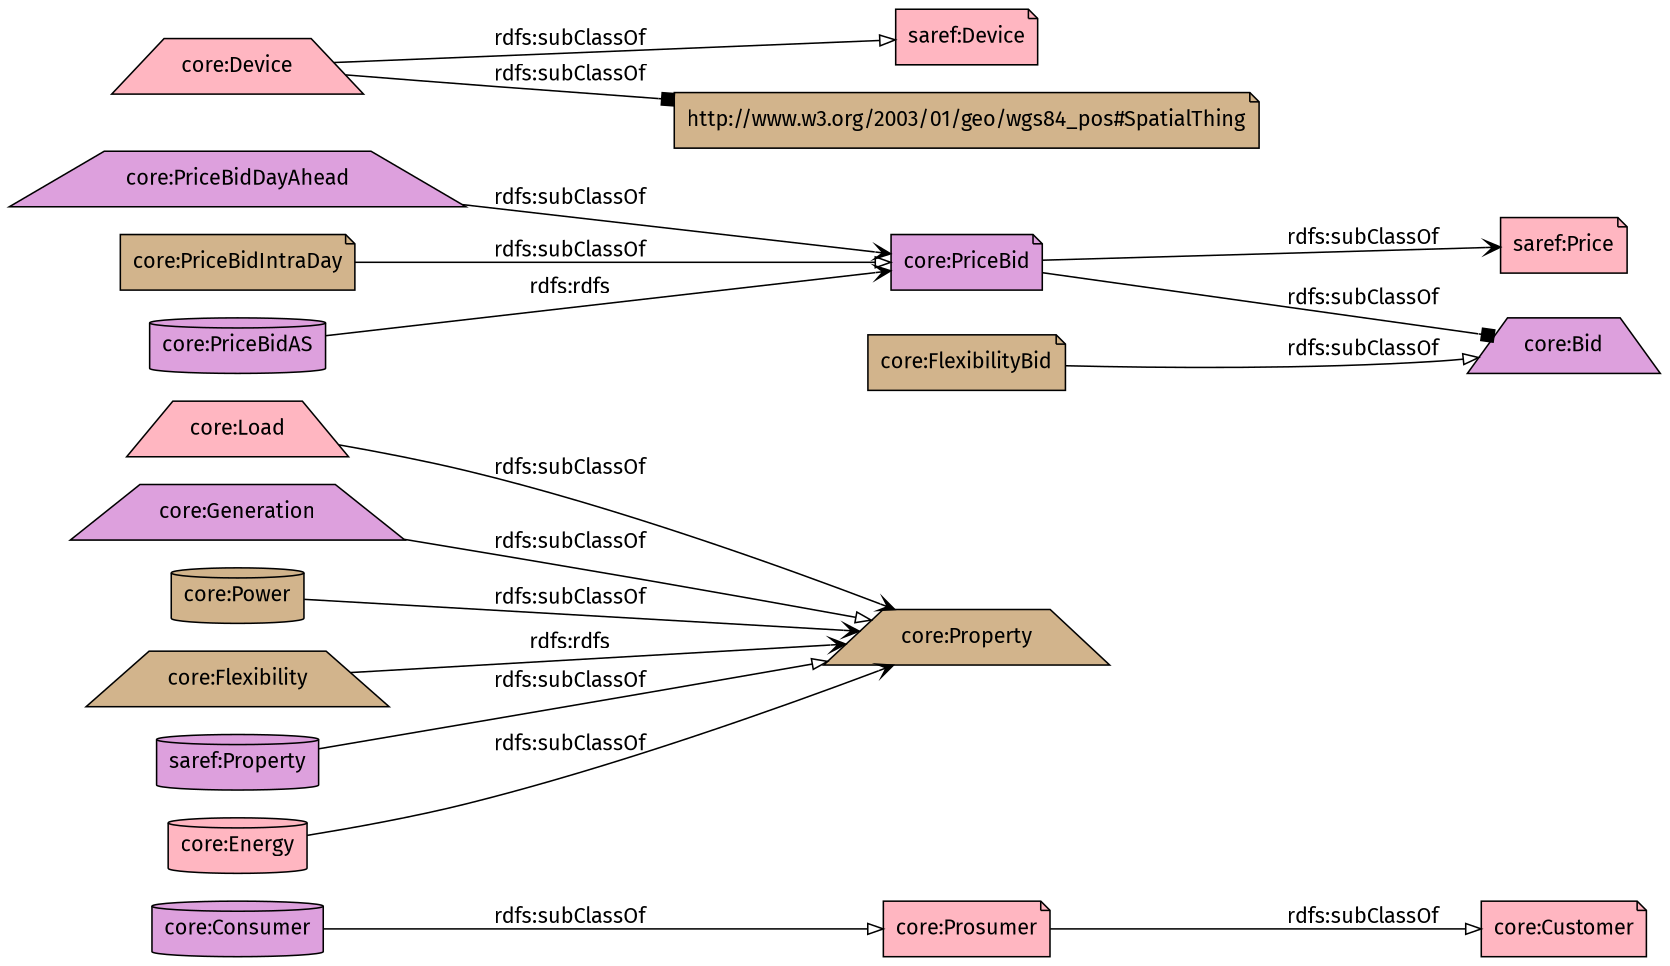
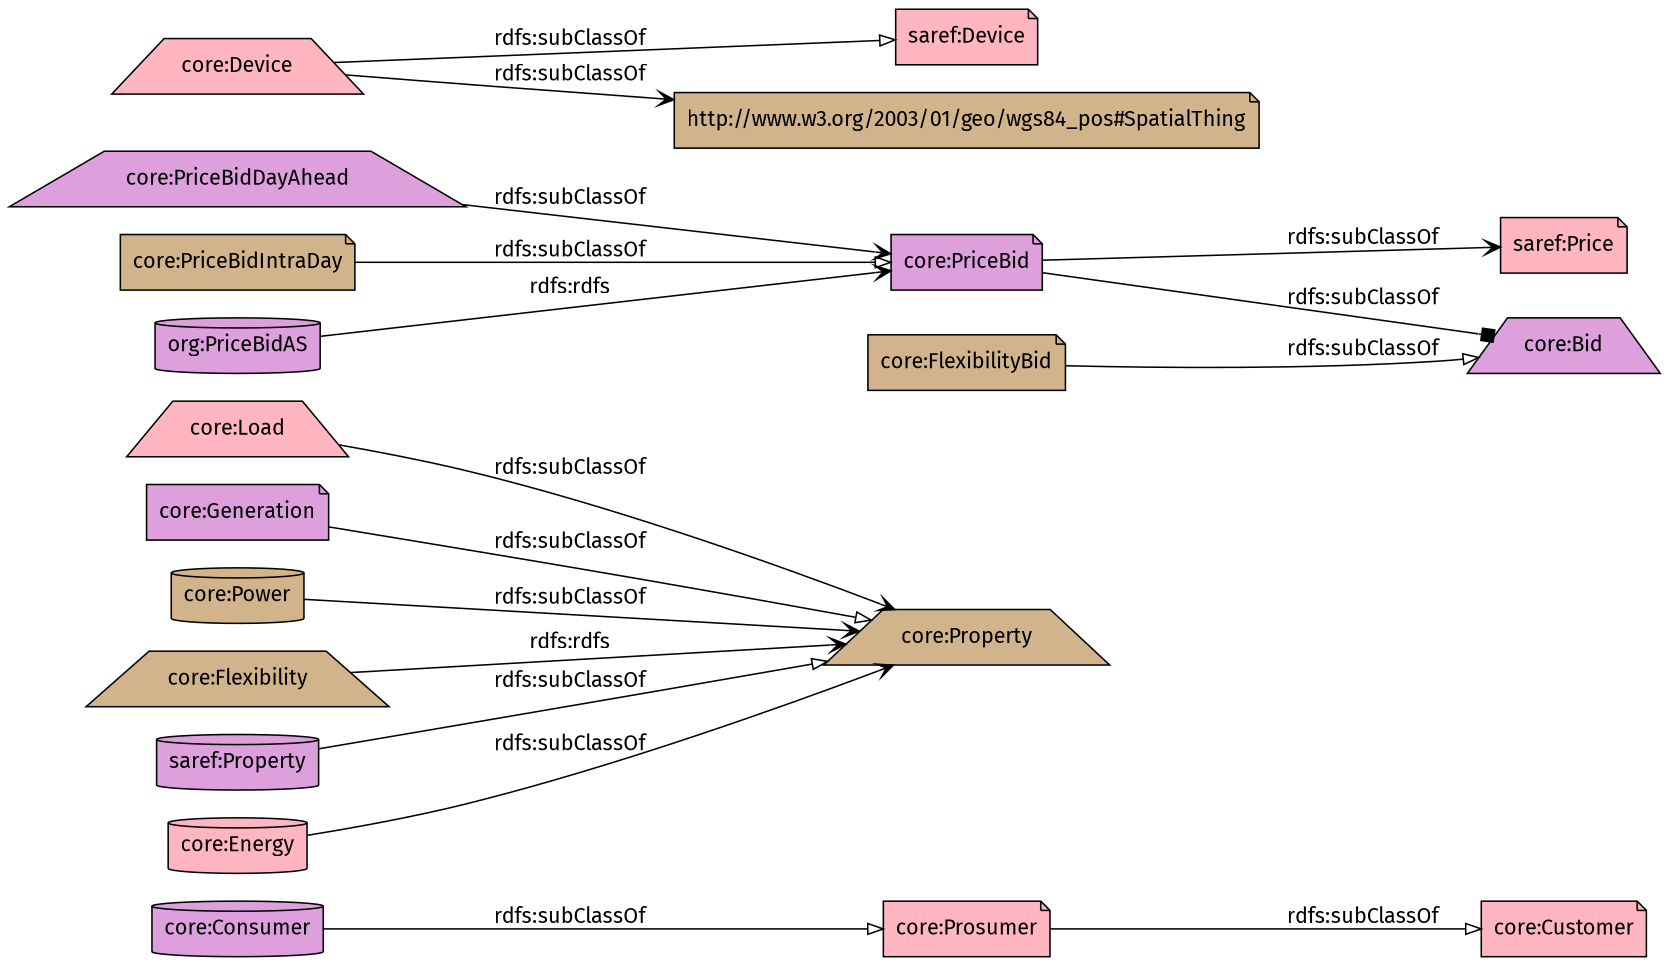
  digraph {
    fontname="Fira Sans"
    rankdir=LR
    node [color=black fillcolor=plum fontname="Fira Sans" shape=note style=filled]
    edge [arrowhead=onormal fontname="Fira Sans"]
    "core:Consumer" [shape=cylinder]
    "core:Prosumer" [fillcolor=lightpink]
    "core:Customer" [fillcolor=lightpink]
    "core:Load" [fillcolor=lightpink shape=trapezium]
    "core:Property" [fillcolor=tan shape=trapezium]
    "core:PriceBidDayAhead" [shape=trapezium]
    "core:PriceBid"
    "core:Bid" [shape=trapezium]
    "saref:Price" [fillcolor=lightpink]
-   "core:Generation" [shape=trapezium]
+   "core:Generation"
    "core:PriceBidIntraDay" [fillcolor=tan]
    "core:Power" [fillcolor=tan shape=cylinder]
    "core:FlexibilityBid" [fillcolor=tan]
    "core:Device" [fillcolor=lightpink shape=trapezium]
    "saref:Device" [fillcolor=lightpink]
    "http://www.w3.org/2003/01/geo/wgs84_pos#SpatialThing" [fillcolor=tan]
    "core:Flexibility" [fillcolor=tan shape=trapezium]
    "saref:Property" [shape=cylinder]
-   "core:PriceBidAS" [shape=cylinder]
+   "core:PriceBidAS" [shape=cylinder label="org:PriceBidAS"]
    "core:Energy" [fillcolor=lightpink shape=cylinder]
    "core:Consumer" -> "core:Prosumer" [label="rdfs:subClassOf"]
    "core:Prosumer" -> "core:Customer" [label="rdfs:subClassOf"]
    "core:Load" -> "core:Property" [arrowhead=vee label="rdfs:subClassOf"]
    "core:PriceBidDayAhead" -> "core:PriceBid" [arrowhead=vee label="rdfs:subClassOf"]
    "core:PriceBid" -> "core:Bid" [arrowhead=box label="rdfs:subClassOf"]
    "core:PriceBid" -> "saref:Price" [arrowhead=vee label="rdfs:subClassOf"]
    "core:Generation" -> "core:Property" [label="rdfs:subClassOf"]
    "core:PriceBidIntraDay" -> "core:PriceBid" [label="rdfs:subClassOf"]
    "core:Power" -> "core:Property" [arrowhead=vee label="rdfs:subClassOf"]
    "core:FlexibilityBid" -> "core:Bid" [label="rdfs:subClassOf"]
    "core:Device" -> "saref:Device" [label="rdfs:subClassOf"]
-   "core:Device" -> "http://www.w3.org/2003/01/geo/wgs84_pos#SpatialThing" [arrowhead=box label="rdfs:subClassOf"]
+   "core:Device" -> "http://www.w3.org/2003/01/geo/wgs84_pos#SpatialThing" [arrowhead=vee label="rdfs:subClassOf"]
    "core:Flexibility" -> "core:Property" [arrowhead=vee label="rdfs:rdfs"]
    "saref:Property" -> "core:Property" [label="rdfs:subClassOf"]
    "core:PriceBidAS" -> "core:PriceBid" [arrowhead=vee label="rdfs:rdfs"]
    "core:Energy" -> "core:Property" [arrowhead=vee label="rdfs:subClassOf"]
  }
